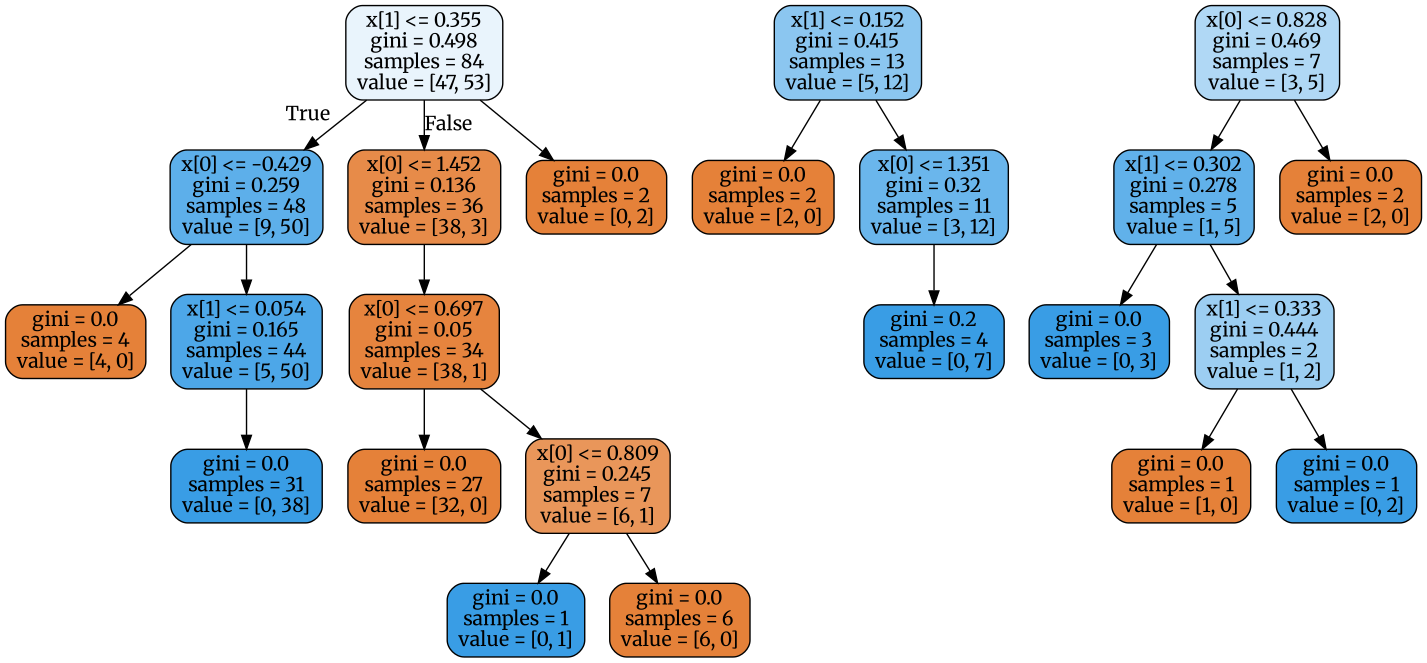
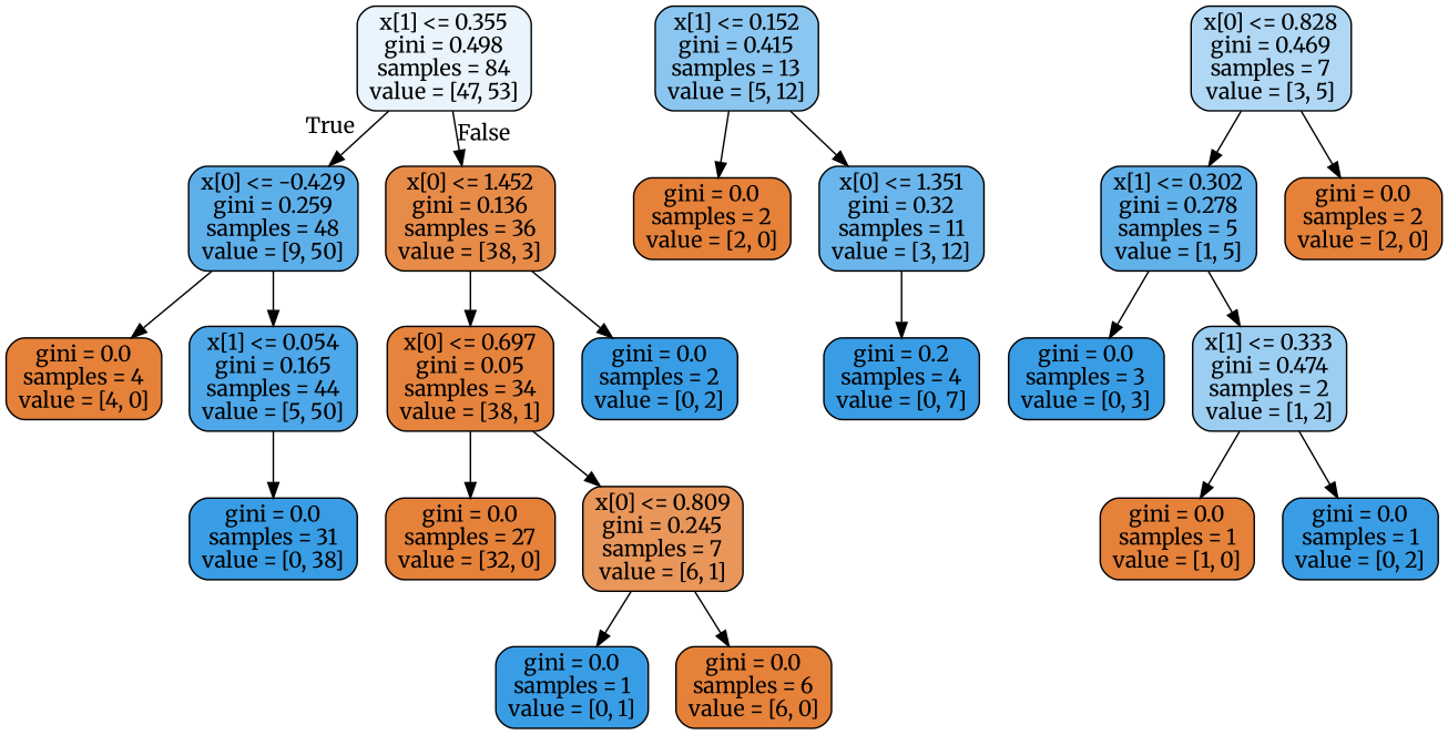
  digraph {
    fontname=Merriweather
    node [color=black fillcolor="#e58139" fontname=Merriweather shape=box style="filled, rounded"]
    edge [fontname=Merriweather]
    n1 [fillcolor="#e9f4fc" label="x[1] <= 0.355\ngini = 0.498\nsamples = 84\nvalue = [47, 53]"]
    n2 [fillcolor="#5dafea" label="x[0] <= -0.429\ngini = 0.259\nsamples = 48\nvalue = [9, 50]"]
    n3 [fillcolor="#e78b49" label="x[0] <= 1.452\ngini = 0.136\nsamples = 36\nvalue = [38, 3]"]
    n4 [label="gini = 0.0\nsamples = 4\nvalue = [4, 0]"]
    n5 [fillcolor="#4da7e8" label="x[1] <= 0.054\ngini = 0.165\nsamples = 44\nvalue = [5, 50]"]
    n6 [fillcolor="#e6843e" label="x[0] <= 0.697\ngini = 0.05\nsamples = 34\nvalue = [38, 1]"]
-   n7 [label="gini = 0.0\nsamples = 2\nvalue = [0, 2]"]
+   n7 [fillcolor="#399de5" label="gini = 0.0\nsamples = 2\nvalue = [0, 2]"]
    n8 [fillcolor="#399de5" label="gini = 0.0\nsamples = 31\nvalue = [0, 38]"]
    n9 [fillcolor="#8bc6f0" label="x[1] <= 0.152\ngini = 0.415\nsamples = 13\nvalue = [5, 12]"]
    n10 [label="gini = 0.0\nsamples = 2\nvalue = [2, 0]"]
    n11 [fillcolor="#6ab6ec" label="x[0] <= 1.351\ngini = 0.32\nsamples = 11\nvalue = [3, 12]"]
    n12 [fillcolor="#399de5" label="gini = 0.2\nsamples = 4\nvalue = [0, 7]"]
    n13 [fillcolor="#b0d8f5" label="x[0] <= 0.828\ngini = 0.469\nsamples = 7\nvalue = [3, 5]"]
    n14 [fillcolor="#61b1ea" label="x[1] <= 0.302\ngini = 0.278\nsamples = 5\nvalue = [1, 5]"]
    n15 [label="gini = 0.0\nsamples = 2\nvalue = [2, 0]"]
    n16 [fillcolor="#399de5" label="gini = 0.0\nsamples = 3\nvalue = [0, 3]"]
-   n17 [fillcolor="#9ccef2" label="x[1] <= 0.333\ngini = 0.444\nsamples = 2\nvalue = [1, 2]"]
+   n17 [fillcolor="#9ccef2" label="x[1] <= 0.333\ngini = 0.474\nsamples = 2\nvalue = [1, 2]"]
    n18 [label="gini = 0.0\nsamples = 1\nvalue = [1, 0]"]
    n19 [fillcolor="#399de5" label="gini = 0.0\nsamples = 1\nvalue = [0, 2]"]
    n20 [label="gini = 0.0\nsamples = 27\nvalue = [32, 0]"]
    n21 [fillcolor="#e9965a" label="x[0] <= 0.809\ngini = 0.245\nsamples = 7\nvalue = [6, 1]"]
    n22 [fillcolor="#399de5" label="gini = 0.0\nsamples = 1\nvalue = [0, 1]"]
    n23 [label="gini = 0.0\nsamples = 6\nvalue = [6, 0]"]
    n1 -> n2 [headlabel=True labelangle=45 labeldistance=2.5]
    n1 -> n3 [headlabel=False labelangle=-45 labeldistance=2.5]
    n2 -> n4
    n2 -> n5
    n3 -> n6
-   n1 -> n7
+   n3 -> n7
    n5 -> n8
    n6 -> n20
    n6 -> n21
    n9 -> n10
    n9 -> n11
    n11 -> n12
    n13 -> n14
    n13 -> n15
    n14 -> n16
    n14 -> n17
    n17 -> n18
    n17 -> n19
    n21 -> n22
    n21 -> n23
  }
